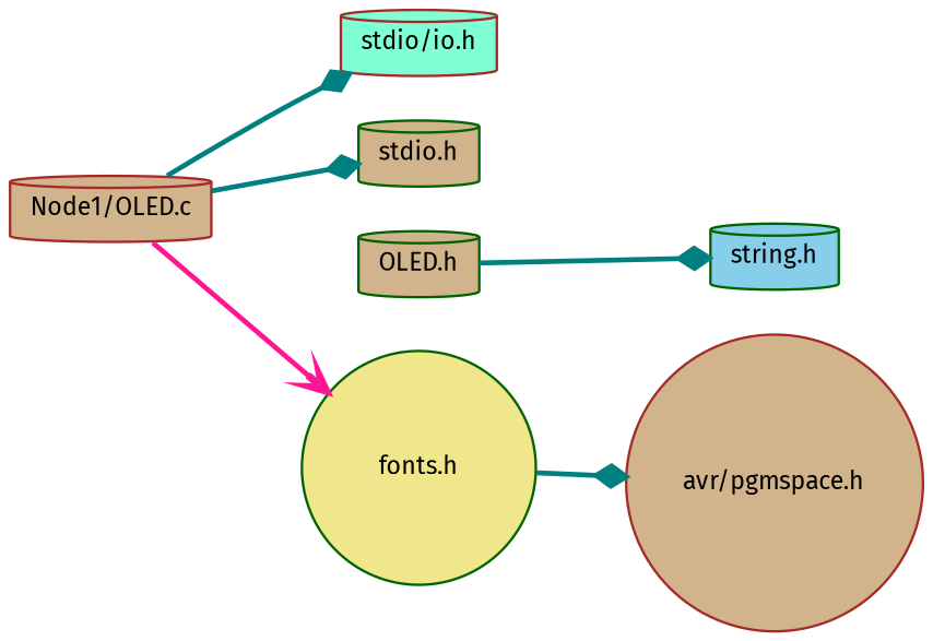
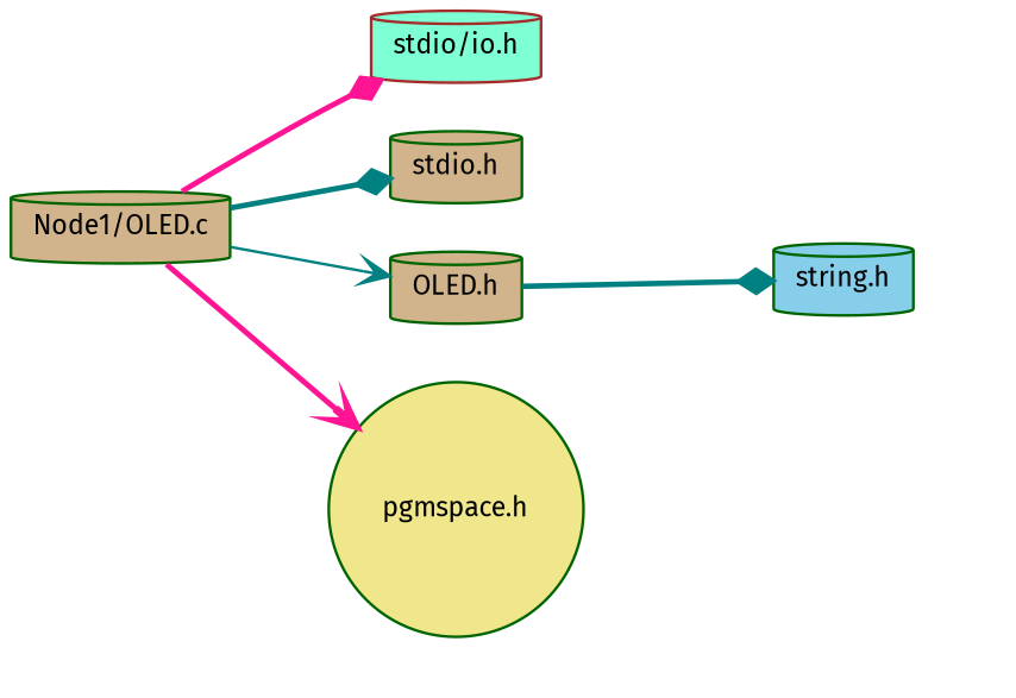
  digraph {
    fontname="Fira Sans"
    rankdir=LR
    node [color=darkgreen fillcolor=tan fontname="Fira Sans" fontsize=10 shape=cylinder style=filled]
    edge [arrowhead=diamond color=teal fontname="Fira Sans" fontsize=10 labelfontname=Helvetica labelfontsize=10 style=bold]
-   n1 [color=brown fontcolor=black height=0.2 label="Node1/OLED.c" width=0.4]
+   n1 [fontcolor=black height=0.2 label="Node1/OLED.c" width=0.4]
    n2 [color=brown fillcolor=aquamarine height=0.2 label="stdio/io.h" width=0.4]
    n3 [height=0.2 label="stdio.h" width=0.4]
    n4 [height=0.2 label="OLED.h" width=0.4]
-   n5 [fillcolor=khaki height=0.2 label="fonts.h" shape=circle width=0.4]
+   n5 [fillcolor=khaki height=0.2 label="pgmspace.h" shape=circle width=0.4]
    n6 [fillcolor=skyblue height=0.2 label="string.h" width=0.4]
-   n7 [color=brown height=0.2 label="avr/pgmspace.h" shape=circle width=0.4]
-   n1 -> n2
+   n1 -> n2 [color=deeppink]
    n1 -> n3
+   n1 -> n4 [arrowhead=vee style=solid]
    n1 -> n5 [arrowhead=vee color=deeppink]
    n4 -> n6
-   n5 -> n7
  }
